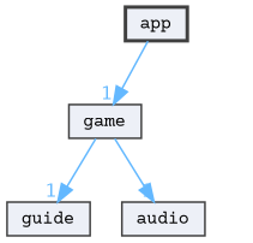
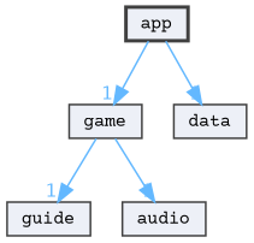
  digraph {
    compound=true
    fontname="Courier Prime"
    node [color=grey25 fillcolor="#edf0f7" fontname="Courier Prime" fontsize=10 shape=box style=filled]
    edge [color=steelblue1 fontcolor=steelblue1 fontname="Courier Prime" fontsize=10 headlabel=1 labeldistance=1.5 labelfontname=Helvetica labelfontsize=10]
    n1 [height=0.2 label=app style="filled,bold" width=0.4]
    n2 [height=0.2 label=game width=0.4]
+   n3 [height=0.2 label=data width=0.4]
    n4 [height=0.2 label=guide width=0.4]
    n5 [height=0.2 label=audio width=0.4]
    n1 -> n2
+   n1 -> n3
    n2 -> n4
    n2 -> n5
  }
